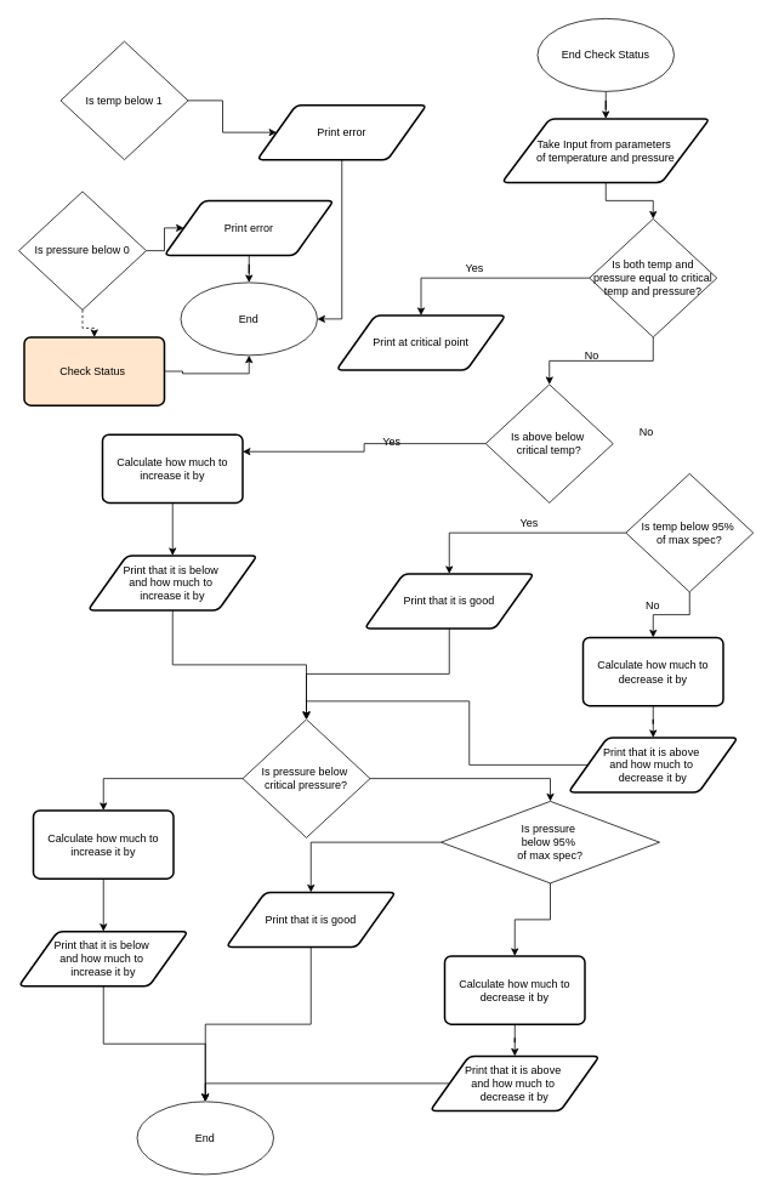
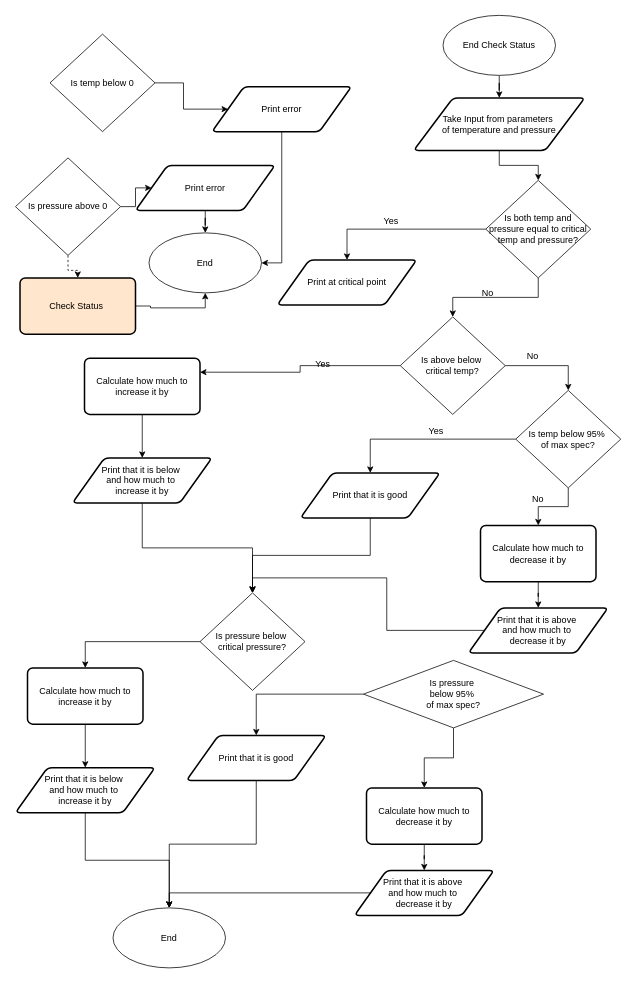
  <mxCell id="0" />
  <mxCell id="1" parent="0" />
  <mxCell id="2" value="" style="edgeStyle=orthogonalEdgeStyle;rounded=0;orthogonalLoop=1;jettySize=auto;html=1;" edge="1" parent="1" source="3" target="5"><mxGeometry relative="1" as="geometry" /></mxCell>
  <mxCell id="3" value="End Check Status" style="ellipse;whiteSpace=wrap;html=1;" vertex="1" parent="1"><mxGeometry x="590" y="20" width="150" height="80" as="geometry" /></mxCell>
  <mxCell id="4" value="" style="edgeStyle=orthogonalEdgeStyle;rounded=0;orthogonalLoop=1;jettySize=auto;html=1;" edge="1" parent="1" source="5" target="8"><mxGeometry relative="1" as="geometry" /></mxCell>
  <mxCell id="5" value="Take Input from parameters&amp;nbsp;&lt;div&gt;of temperature and pressure&lt;/div&gt;" style="shape=parallelogram;html=1;strokeWidth=2;perimeter=parallelogramPerimeter;whiteSpace=wrap;rounded=1;arcSize=12;size=0.23;" vertex="1" parent="1"><mxGeometry x="551" y="130" width="228" height="70" as="geometry" /></mxCell>
  <mxCell id="6" style="edgeStyle=orthogonalEdgeStyle;rounded=0;orthogonalLoop=1;jettySize=auto;html=1;entryX=0.5;entryY=0;entryDx=0;entryDy=0;" edge="1" parent="1" source="8" target="9"><mxGeometry relative="1" as="geometry" /></mxCell>
  <mxCell id="7" value="" style="edgeStyle=orthogonalEdgeStyle;rounded=0;orthogonalLoop=1;jettySize=auto;html=1;" edge="1" parent="1" source="8" target="13"><mxGeometry relative="1" as="geometry" /></mxCell>
  <mxCell id="8" value="Is both temp and pressure equal to critical temp and pressure?" style="rhombus;whiteSpace=wrap;html=1;" vertex="1" parent="1"><mxGeometry x="647" y="240" width="140" height="130" as="geometry" /></mxCell>
  <mxCell id="9" value="Print at critical point" style="shape=parallelogram;html=1;strokeWidth=2;perimeter=parallelogramPerimeter;whiteSpace=wrap;rounded=1;arcSize=12;size=0.23;" vertex="1" parent="1"><mxGeometry x="369" y="346" width="186" height="60" as="geometry" /></mxCell>
  <mxCell id="10" value="Yes" style="text;html=1;align=center;verticalAlign=middle;whiteSpace=wrap;rounded=0;" vertex="1" parent="1"><mxGeometry x="491" y="280" width="60" height="30" as="geometry" /></mxCell>
  <mxCell id="11" style="edgeStyle=orthogonalEdgeStyle;rounded=0;orthogonalLoop=1;jettySize=auto;html=1;entryX=1;entryY=0.25;entryDx=0;entryDy=0;" edge="1" parent="1" source="13" target="17"><mxGeometry relative="1" as="geometry" /></mxCell>
+ <mxCell id="12" style="edgeStyle=orthogonalEdgeStyle;rounded=0;orthogonalLoop=1;jettySize=auto;html=1;entryX=0.5;entryY=0;entryDx=0;entryDy=0;" edge="1" parent="1" source="13" target="20"><mxGeometry relative="1" as="geometry" /></mxCell>
  <mxCell id="13" value="Is above below&amp;nbsp;&lt;div&gt;critical temp?&lt;/div&gt;" style="rhombus;whiteSpace=wrap;html=1;" vertex="1" parent="1"><mxGeometry x="533" y="422" width="140" height="130" as="geometry" /></mxCell>
  <mxCell id="14" style="edgeStyle=orthogonalEdgeStyle;rounded=0;orthogonalLoop=1;jettySize=auto;html=1;" edge="1" parent="1" source="15" target="29"><mxGeometry relative="1" as="geometry" /></mxCell>
  <mxCell id="15" value="Print that it is below&amp;nbsp;&lt;div&gt;and how much to&amp;nbsp;&lt;/div&gt;&lt;div&gt;increase&amp;nbsp;&lt;span style=&quot;background-color: initial;&quot;&gt;it by&lt;/span&gt;&lt;/div&gt;" style="shape=parallelogram;html=1;strokeWidth=2;perimeter=parallelogramPerimeter;whiteSpace=wrap;rounded=1;arcSize=12;size=0.23;" vertex="1" parent="1"><mxGeometry x="96" y="610" width="186" height="60" as="geometry" /></mxCell>
  <mxCell id="16" value="" style="edgeStyle=orthogonalEdgeStyle;rounded=0;orthogonalLoop=1;jettySize=auto;html=1;" edge="1" parent="1" source="17" target="15"><mxGeometry relative="1" as="geometry" /></mxCell>
  <mxCell id="17" value="Calculate how much to increase it by" style="rounded=1;whiteSpace=wrap;html=1;absoluteArcSize=1;arcSize=14;strokeWidth=2;" vertex="1" parent="1"><mxGeometry x="112" y="477" width="154" height="75" as="geometry" /></mxCell>
  <mxCell id="18" style="edgeStyle=orthogonalEdgeStyle;rounded=0;orthogonalLoop=1;jettySize=auto;html=1;entryX=0.5;entryY=0;entryDx=0;entryDy=0;" edge="1" parent="1" source="20" target="22"><mxGeometry relative="1" as="geometry" /></mxCell>
  <mxCell id="19" style="edgeStyle=orthogonalEdgeStyle;rounded=0;orthogonalLoop=1;jettySize=auto;html=1;entryX=0.5;entryY=0;entryDx=0;entryDy=0;" edge="1" parent="1" source="20" target="24"><mxGeometry relative="1" as="geometry" /></mxCell>
  <mxCell id="20" value="Is temp below 95%&amp;nbsp;&lt;div&gt;of max spec?&lt;/div&gt;" style="rhombus;whiteSpace=wrap;html=1;" vertex="1" parent="1"><mxGeometry x="687" y="520" width="140" height="130" as="geometry" /></mxCell>
  <mxCell id="21" style="edgeStyle=orthogonalEdgeStyle;rounded=0;orthogonalLoop=1;jettySize=auto;html=1;" edge="1" parent="1" source="22" target="29"><mxGeometry relative="1" as="geometry" /></mxCell>
  <mxCell id="22" value="Print that it is good" style="shape=parallelogram;html=1;strokeWidth=2;perimeter=parallelogramPerimeter;whiteSpace=wrap;rounded=1;arcSize=12;size=0.23;" vertex="1" parent="1"><mxGeometry x="400" y="630" width="186" height="60" as="geometry" /></mxCell>
  <mxCell id="23" value="" style="edgeStyle=orthogonalEdgeStyle;rounded=0;orthogonalLoop=1;jettySize=auto;html=1;" edge="1" parent="1" source="24" target="26"><mxGeometry relative="1" as="geometry" /></mxCell>
  <mxCell id="24" value="Calculate how much to decrease it by" style="rounded=1;whiteSpace=wrap;html=1;absoluteArcSize=1;arcSize=14;strokeWidth=2;" vertex="1" parent="1"><mxGeometry x="640" y="700" width="154" height="75" as="geometry" /></mxCell>
  <mxCell id="25" style="edgeStyle=orthogonalEdgeStyle;rounded=0;orthogonalLoop=1;jettySize=auto;html=1;entryX=0.5;entryY=0;entryDx=0;entryDy=0;" edge="1" parent="1" source="26" target="29"><mxGeometry relative="1" as="geometry" /></mxCell>
  <mxCell id="26" value="Print that it is above&amp;nbsp;&lt;div&gt;and how much to&amp;nbsp;&lt;/div&gt;&lt;div&gt;decrease it by&lt;/div&gt;" style="shape=parallelogram;html=1;strokeWidth=2;perimeter=parallelogramPerimeter;whiteSpace=wrap;rounded=1;arcSize=12;size=0.23;" vertex="1" parent="1"><mxGeometry x="624" y="810" width="186" height="60" as="geometry" /></mxCell>
  <mxCell id="27" style="edgeStyle=orthogonalEdgeStyle;rounded=0;orthogonalLoop=1;jettySize=auto;html=1;entryX=0.5;entryY=0;entryDx=0;entryDy=0;" edge="1" parent="1" source="29" target="38"><mxGeometry relative="1" as="geometry" /></mxCell>
- <mxCell id="28" style="edgeStyle=orthogonalEdgeStyle;rounded=0;orthogonalLoop=1;jettySize=auto;html=1;entryX=0.5;entryY=0;entryDx=0;entryDy=0;" edge="1" parent="1" source="29" target="41"><mxGeometry relative="1" as="geometry" /></mxCell>
  <mxCell id="29" value="Is pressure below&amp;nbsp;&lt;div&gt;critical pressure?&lt;/div&gt;" style="rhombus;whiteSpace=wrap;html=1;" vertex="1" parent="1"><mxGeometry x="266" y="790" width="140" height="130" as="geometry" /></mxCell>
  <mxCell id="30" value="No" style="text;html=1;align=center;verticalAlign=middle;whiteSpace=wrap;rounded=0;" vertex="1" parent="1"><mxGeometry x="620" y="376" width="60" height="30" as="geometry" /></mxCell>
  <mxCell id="31" value="No" style="text;html=1;align=center;verticalAlign=middle;whiteSpace=wrap;rounded=0;" vertex="1" parent="1"><mxGeometry x="680" y="460" width="60" height="30" as="geometry" /></mxCell>
  <mxCell id="32" value="No" style="text;html=1;align=center;verticalAlign=middle;whiteSpace=wrap;rounded=0;" vertex="1" parent="1"><mxGeometry x="687" y="650" width="60" height="30" as="geometry" /></mxCell>
  <mxCell id="33" value="Yes" style="text;html=1;align=center;verticalAlign=middle;whiteSpace=wrap;rounded=0;" vertex="1" parent="1"><mxGeometry x="400" y="470" width="60" height="30" as="geometry" /></mxCell>
  <mxCell id="34" value="Yes" style="text;html=1;align=center;verticalAlign=middle;whiteSpace=wrap;rounded=0;" vertex="1" parent="1"><mxGeometry x="551" y="560" width="60" height="30" as="geometry" /></mxCell>
  <mxCell id="35" style="edgeStyle=orthogonalEdgeStyle;rounded=0;orthogonalLoop=1;jettySize=auto;html=1;entryX=0.5;entryY=0;entryDx=0;entryDy=0;" edge="1" parent="1" source="36" target="48"><mxGeometry relative="1" as="geometry" /></mxCell>
  <mxCell id="36" value="Print that it is below&amp;nbsp;&lt;div&gt;and how much to&amp;nbsp;&lt;/div&gt;&lt;div&gt;increase&amp;nbsp;&lt;span style=&quot;background-color: initial;&quot;&gt;it by&lt;/span&gt;&lt;/div&gt;" style="shape=parallelogram;html=1;strokeWidth=2;perimeter=parallelogramPerimeter;whiteSpace=wrap;rounded=1;arcSize=12;size=0.23;" vertex="1" parent="1"><mxGeometry x="20" y="1023" width="186" height="60" as="geometry" /></mxCell>
  <mxCell id="37" value="" style="edgeStyle=orthogonalEdgeStyle;rounded=0;orthogonalLoop=1;jettySize=auto;html=1;" edge="1" parent="1" source="38" target="36"><mxGeometry relative="1" as="geometry" /></mxCell>
  <mxCell id="38" value="Calculate how much to increase it by" style="rounded=1;whiteSpace=wrap;html=1;absoluteArcSize=1;arcSize=14;strokeWidth=2;" vertex="1" parent="1"><mxGeometry x="36" y="890" width="154" height="75" as="geometry" /></mxCell>
  <mxCell id="39" style="edgeStyle=orthogonalEdgeStyle;rounded=0;orthogonalLoop=1;jettySize=auto;html=1;entryX=0.5;entryY=0;entryDx=0;entryDy=0;" edge="1" parent="1" source="41" target="43"><mxGeometry relative="1" as="geometry" /></mxCell>
  <mxCell id="40" style="edgeStyle=orthogonalEdgeStyle;rounded=0;orthogonalLoop=1;jettySize=auto;html=1;" edge="1" parent="1" source="41" target="45"><mxGeometry relative="1" as="geometry" /></mxCell>
  <mxCell id="41" value="Is pressure&amp;nbsp;&lt;div&gt;below 95%&amp;nbsp;&lt;div&gt;of max spec?&lt;/div&gt;&lt;/div&gt;" style="rhombus;whiteSpace=wrap;html=1;" vertex="1" parent="1"><mxGeometry x="484" y="880" width="240" height="90" as="geometry" /></mxCell>
  <mxCell id="42" style="edgeStyle=orthogonalEdgeStyle;rounded=0;orthogonalLoop=1;jettySize=auto;html=1;entryX=0.5;entryY=0;entryDx=0;entryDy=0;" edge="1" parent="1" source="43" target="48"><mxGeometry relative="1" as="geometry" /></mxCell>
  <mxCell id="43" value="Print that it is good" style="shape=parallelogram;html=1;strokeWidth=2;perimeter=parallelogramPerimeter;whiteSpace=wrap;rounded=1;arcSize=12;size=0.23;" vertex="1" parent="1"><mxGeometry x="248" y="980" width="186" height="60" as="geometry" /></mxCell>
  <mxCell id="44" value="" style="edgeStyle=orthogonalEdgeStyle;rounded=0;orthogonalLoop=1;jettySize=auto;html=1;" edge="1" parent="1" source="45" target="47"><mxGeometry relative="1" as="geometry" /></mxCell>
  <mxCell id="45" value="Calculate how much to decrease it by" style="rounded=1;whiteSpace=wrap;html=1;absoluteArcSize=1;arcSize=14;strokeWidth=2;" vertex="1" parent="1"><mxGeometry x="488" y="1050" width="154" height="75" as="geometry" /></mxCell>
  <mxCell id="46" style="edgeStyle=orthogonalEdgeStyle;rounded=0;orthogonalLoop=1;jettySize=auto;html=1;entryX=0.5;entryY=0;entryDx=0;entryDy=0;" edge="1" parent="1" source="47" target="48"><mxGeometry relative="1" as="geometry" /></mxCell>
  <mxCell id="47" value="Print that it is above&amp;nbsp;&lt;div&gt;and how much to&amp;nbsp;&lt;/div&gt;&lt;div&gt;decrease it by&lt;/div&gt;" style="shape=parallelogram;html=1;strokeWidth=2;perimeter=parallelogramPerimeter;whiteSpace=wrap;rounded=1;arcSize=12;size=0.23;" vertex="1" parent="1"><mxGeometry x="472" y="1160" width="186" height="60" as="geometry" /></mxCell>
  <mxCell id="48" value="End" style="ellipse;whiteSpace=wrap;html=1;" vertex="1" parent="1"><mxGeometry x="150" y="1210" width="150" height="80" as="geometry" /></mxCell>
  <mxCell id="49" style="edgeStyle=orthogonalEdgeStyle;rounded=0;orthogonalLoop=1;jettySize=auto;html=1;entryX=0;entryY=0.5;entryDx=0;entryDy=0;" edge="1" parent="1" source="50" target="55"><mxGeometry relative="1" as="geometry" /></mxCell>
- <mxCell id="50" value="Is temp&amp;nbsp;&lt;span style=&quot;background-color: initial;&quot;&gt;below 1&lt;/span&gt;" style="rhombus;whiteSpace=wrap;html=1;" vertex="1" parent="1"><mxGeometry x="66" y="45" width="140" height="130" as="geometry" /></mxCell>
+ <mxCell id="50" value="Is temp&amp;nbsp;&lt;span style=&quot;background-color: initial;&quot;&gt;below 0&lt;/span&gt;" style="rhombus;whiteSpace=wrap;html=1;" vertex="1" parent="1"><mxGeometry x="66" y="45" width="140" height="130" as="geometry" /></mxCell>
  <mxCell id="51" style="edgeStyle=orthogonalEdgeStyle;rounded=0;orthogonalLoop=1;jettySize=auto;html=1;entryX=0;entryY=0.5;entryDx=0;entryDy=0;" edge="1" parent="1" source="53" target="57"><mxGeometry relative="1" as="geometry" /></mxCell>
  <mxCell id="52" value="" style="edgeStyle=orthogonalEdgeStyle;rounded=0;orthogonalLoop=1;jettySize=auto;html=1;dashed=1;" edge="1" parent="1" source="53" target="60"><mxGeometry relative="1" as="geometry" /></mxCell>
- <mxCell id="53" value="Is pressure below 0" style="rhombus;whiteSpace=wrap;html=1;" vertex="1" parent="1"><mxGeometry x="20" y="210" width="140" height="130" as="geometry" /></mxCell>
+ <mxCell id="53" value="Is pressure above 0" style="rhombus;whiteSpace=wrap;html=1;" vertex="1" parent="1"><mxGeometry x="20" y="210" width="140" height="130" as="geometry" /></mxCell>
  <mxCell id="54" style="edgeStyle=orthogonalEdgeStyle;rounded=0;orthogonalLoop=1;jettySize=auto;html=1;entryX=1;entryY=0.5;entryDx=0;entryDy=0;" edge="1" parent="1" source="55" target="58"><mxGeometry relative="1" as="geometry" /></mxCell>
  <mxCell id="55" value="Print error" style="shape=parallelogram;html=1;strokeWidth=2;perimeter=parallelogramPerimeter;whiteSpace=wrap;rounded=1;arcSize=12;size=0.23;" vertex="1" parent="1"><mxGeometry x="282" y="115" width="186" height="60" as="geometry" /></mxCell>
  <mxCell id="56" style="edgeStyle=orthogonalEdgeStyle;rounded=0;orthogonalLoop=1;jettySize=auto;html=1;entryX=0.5;entryY=0;entryDx=0;entryDy=0;" edge="1" parent="1" source="57" target="58"><mxGeometry relative="1" as="geometry" /></mxCell>
  <mxCell id="57" value="Print error" style="shape=parallelogram;html=1;strokeWidth=2;perimeter=parallelogramPerimeter;whiteSpace=wrap;rounded=1;arcSize=12;size=0.23;" vertex="1" parent="1"><mxGeometry x="180" y="220" width="186" height="60" as="geometry" /></mxCell>
  <mxCell id="58" value="End" style="ellipse;whiteSpace=wrap;html=1;" vertex="1" parent="1"><mxGeometry x="198" y="310" width="150" height="80" as="geometry" /></mxCell>
  <mxCell id="59" style="edgeStyle=orthogonalEdgeStyle;rounded=0;orthogonalLoop=1;jettySize=auto;html=1;entryX=0.5;entryY=1;entryDx=0;entryDy=0;" edge="1" parent="1" source="60" target="58"><mxGeometry relative="1" as="geometry" /></mxCell>
  <mxCell id="60" value="Check Status&amp;nbsp;" style="rounded=1;whiteSpace=wrap;html=1;absoluteArcSize=1;arcSize=14;strokeWidth=2;fillColor=#ffe6cc;" vertex="1" parent="1"><mxGeometry x="26" y="370" width="154" height="75" as="geometry" /></mxCell>
